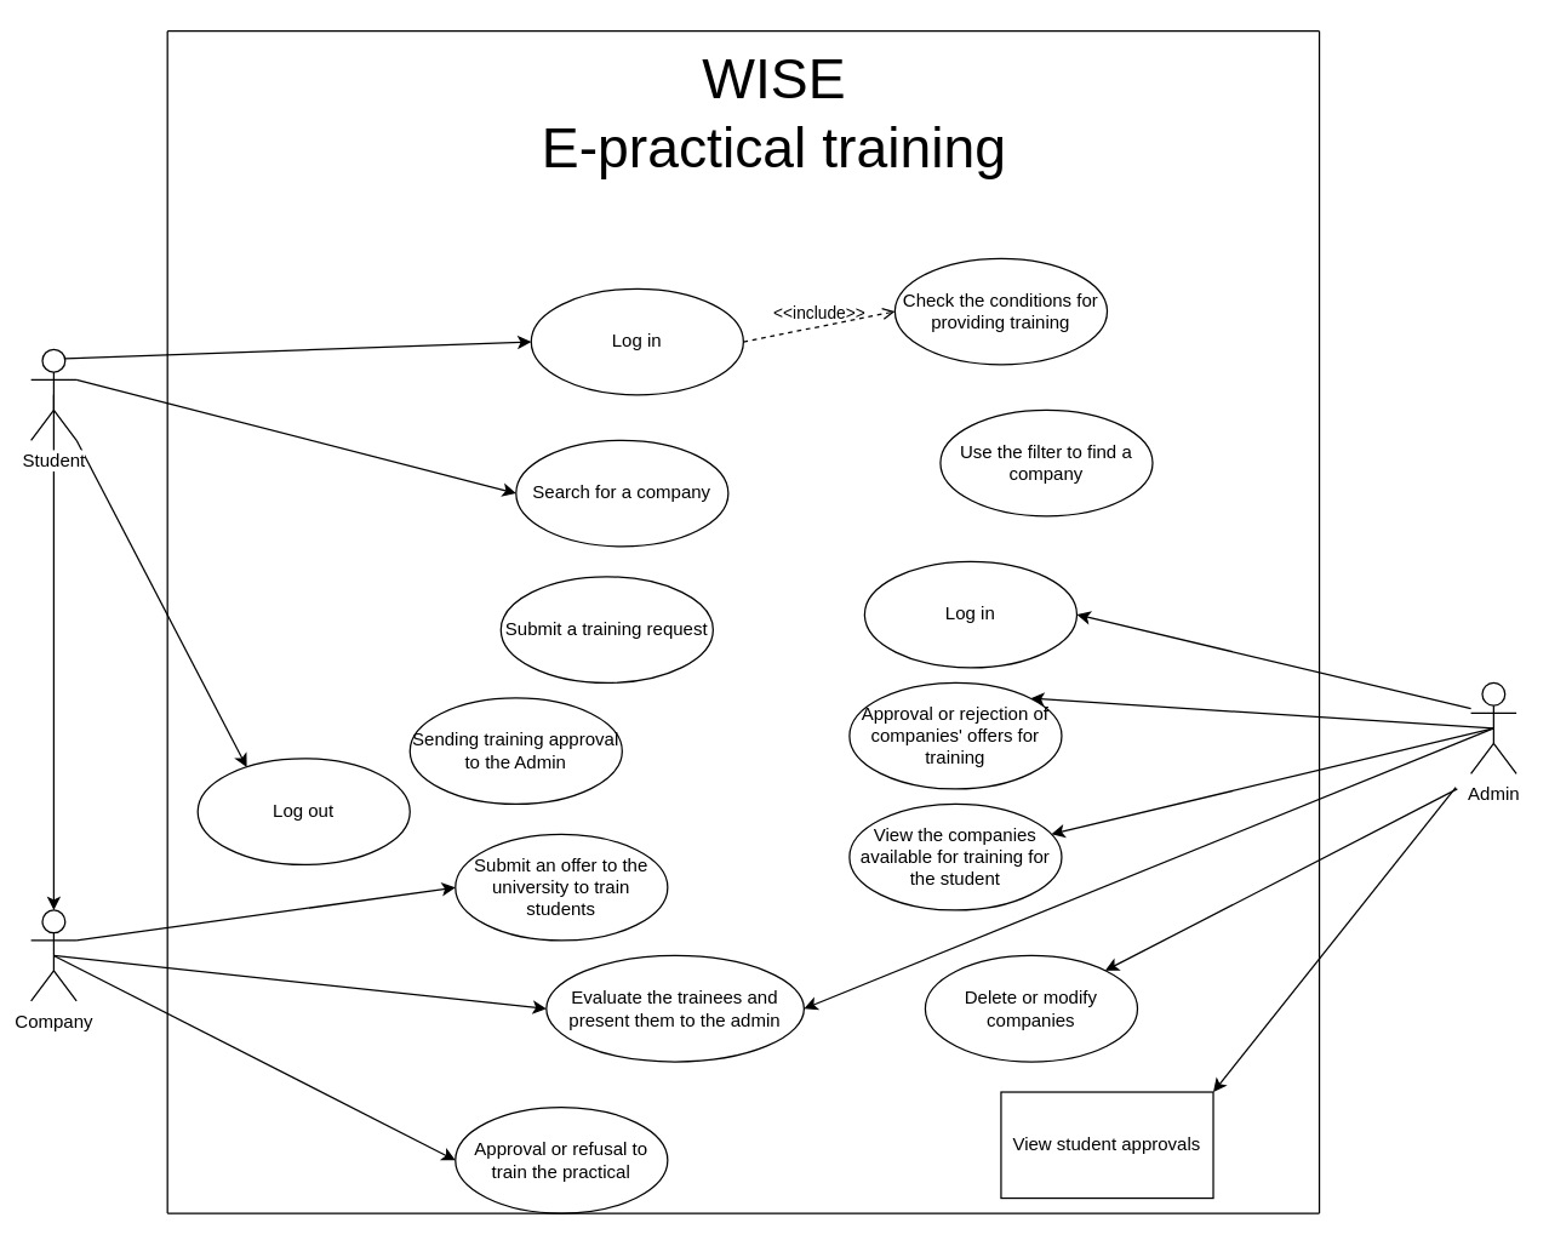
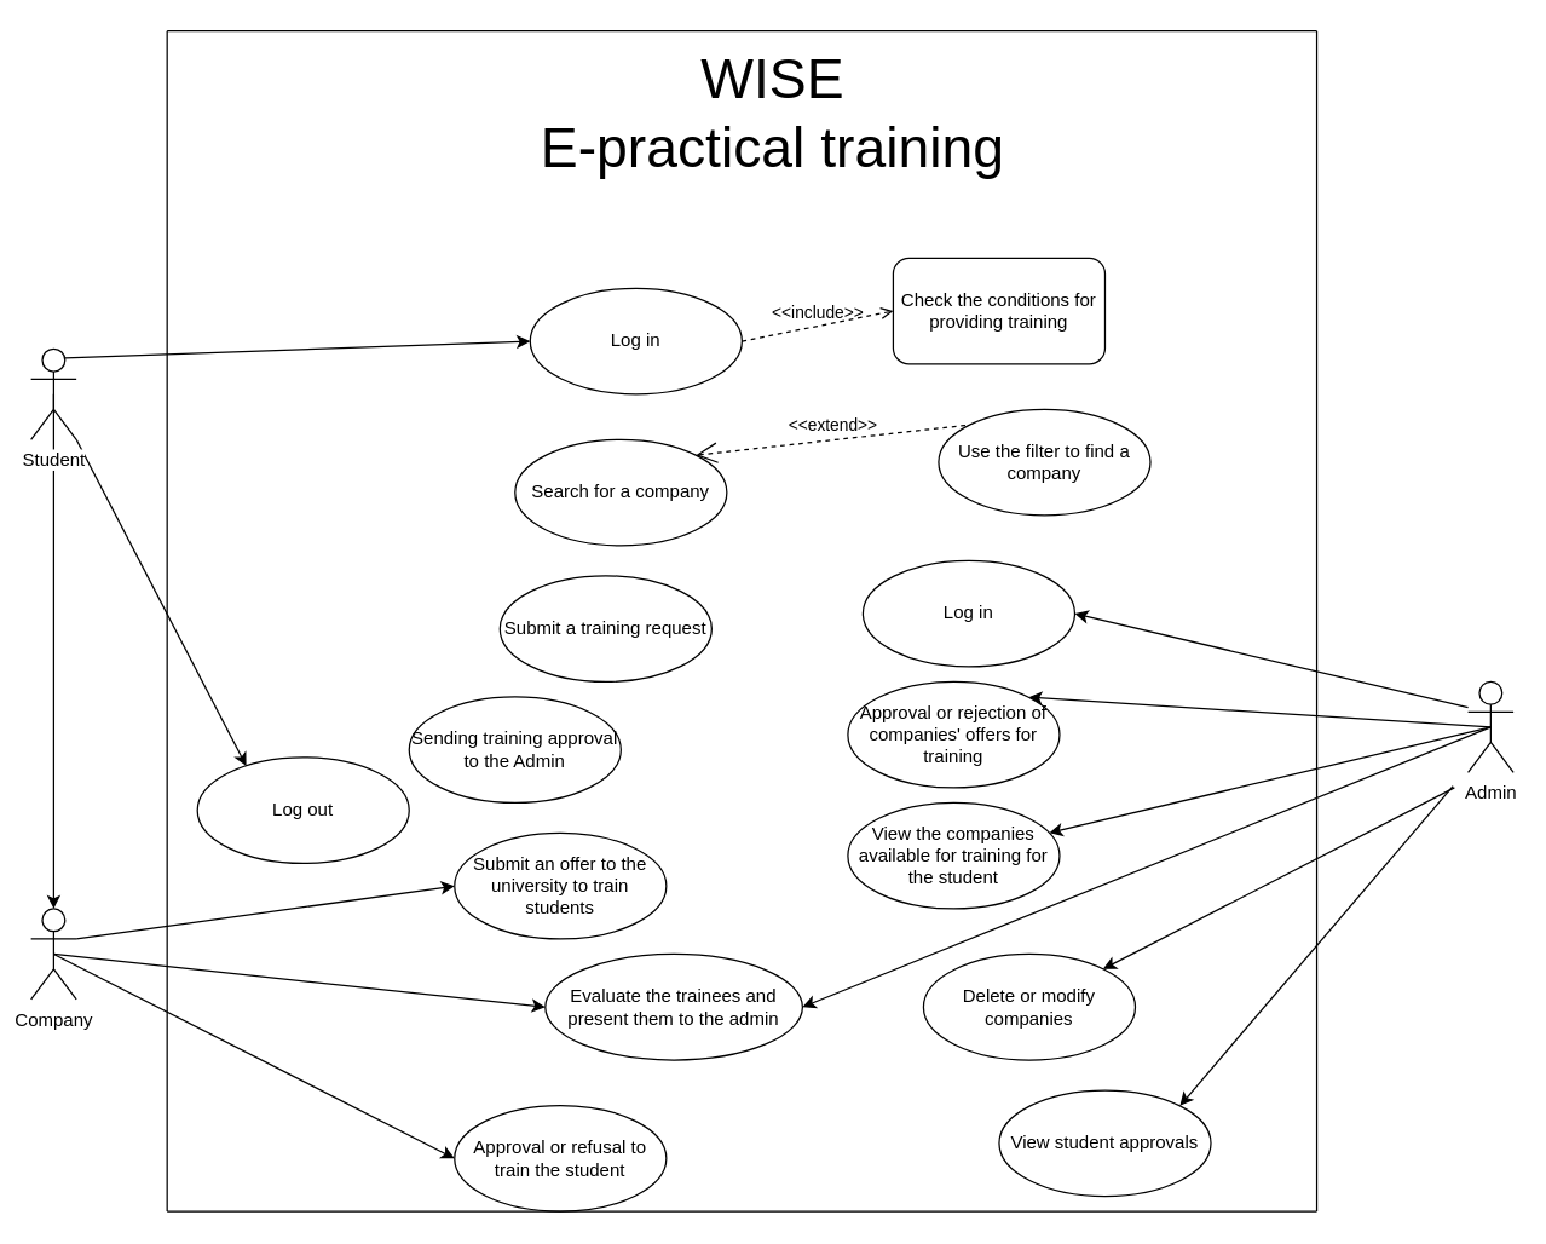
  <mxCell id="0" />
  <mxCell id="1" parent="0" />
  <mxCell id="2" value="&lt;font style=&quot;font-size: 37px&quot;&gt;WISE&lt;br&gt;E-practical training&lt;/font&gt;" style="text;html=1;align=center;verticalAlign=middle;resizable=0;points=[];autosize=1;" parent="1" vertex="1"><mxGeometry x="350" y="50" width="320" height="50" as="geometry" /></mxCell>
  <mxCell id="3" style="edgeStyle=none;rounded=0;orthogonalLoop=1;jettySize=auto;html=1;entryX=1;entryY=0.5;entryDx=0;entryDy=0;" parent="1" target="31" edge="1"><mxGeometry relative="1" as="geometry"><mxPoint x="970" y="467" as="sourcePoint" /></mxGeometry></mxCell>
  <mxCell id="4" style="edgeStyle=none;rounded=0;orthogonalLoop=1;jettySize=auto;html=1;exitX=0.5;exitY=0.5;exitDx=0;exitDy=0;exitPerimeter=0;entryX=1;entryY=0;entryDx=0;entryDy=0;" parent="1" source="9" target="30" edge="1"><mxGeometry relative="1" as="geometry" /></mxCell>
  <mxCell id="5" style="edgeStyle=none;rounded=0;orthogonalLoop=1;jettySize=auto;html=1;exitX=0.5;exitY=0.5;exitDx=0;exitDy=0;exitPerimeter=0;" parent="1" source="9" target="29" edge="1"><mxGeometry relative="1" as="geometry" /></mxCell>
  <mxCell id="6" style="edgeStyle=none;rounded=0;orthogonalLoop=1;jettySize=auto;html=1;" parent="1" target="33" edge="1"><mxGeometry relative="1" as="geometry"><mxPoint x="961" y="520" as="sourcePoint" /></mxGeometry></mxCell>
  <mxCell id="7" style="edgeStyle=none;rounded=0;orthogonalLoop=1;jettySize=auto;html=1;entryX=1;entryY=0;entryDx=0;entryDy=0;" parent="1" target="34" edge="1"><mxGeometry relative="1" as="geometry"><mxPoint x="960" y="519" as="sourcePoint" /></mxGeometry></mxCell>
  <mxCell id="8" style="edgeStyle=none;rounded=0;orthogonalLoop=1;jettySize=auto;html=1;exitX=0.5;exitY=0.5;exitDx=0;exitDy=0;exitPerimeter=0;entryX=1;entryY=0.5;entryDx=0;entryDy=0;" edge="1" parent="1" source="9" target="39"><mxGeometry relative="1" as="geometry" /></mxCell>
  <mxCell id="9" value="Admin" style="shape=umlActor;verticalLabelPosition=bottom;labelBackgroundColor=#ffffff;verticalAlign=top;html=1;outlineConnect=0;perimeterSpacing=9;strokeWidth=1;" parent="1" vertex="1"><mxGeometry x="970" y="450" width="30" height="60" as="geometry" /></mxCell>
  <mxCell id="10" style="edgeStyle=none;rounded=0;orthogonalLoop=1;jettySize=auto;html=1;exitX=1;exitY=0.333;exitDx=0;exitDy=0;exitPerimeter=0;entryX=0;entryY=0.5;entryDx=0;entryDy=0;" parent="1" source="13" target="26" edge="1"><mxGeometry relative="1" as="geometry" /></mxCell>
  <mxCell id="11" style="edgeStyle=none;rounded=0;orthogonalLoop=1;jettySize=auto;html=1;exitX=0.5;exitY=0.5;exitDx=0;exitDy=0;exitPerimeter=0;entryX=0;entryY=0.5;entryDx=0;entryDy=0;" parent="1" source="13" target="25" edge="1"><mxGeometry relative="1" as="geometry" /></mxCell>
  <mxCell id="12" style="rounded=0;orthogonalLoop=1;jettySize=auto;html=1;exitX=0.5;exitY=0.5;exitDx=0;exitDy=0;exitPerimeter=0;entryX=0;entryY=0.5;entryDx=0;entryDy=0;" edge="1" parent="1" source="13" target="39"><mxGeometry relative="1" as="geometry" /></mxCell>
  <mxCell id="13" value="Company" style="shape=umlActor;verticalLabelPosition=bottom;labelBackgroundColor=#ffffff;verticalAlign=top;html=1;outlineConnect=0;" parent="1" vertex="1"><mxGeometry x="20" y="600" width="30" height="60" as="geometry" /></mxCell>
  <mxCell id="14" style="rounded=0;orthogonalLoop=1;jettySize=auto;html=1;exitX=0.75;exitY=0.1;exitDx=0;exitDy=0;exitPerimeter=0;entryX=0;entryY=0.5;entryDx=0;entryDy=0;" parent="1" source="18" target="19" edge="1"><mxGeometry relative="1" as="geometry" /></mxCell>
- <mxCell id="15" style="edgeStyle=none;rounded=0;orthogonalLoop=1;jettySize=auto;html=1;exitX=1;exitY=0.333;exitDx=0;exitDy=0;exitPerimeter=0;entryX=0;entryY=0.5;entryDx=0;entryDy=0;" parent="1" source="18" target="22" edge="1"><mxGeometry relative="1" as="geometry" /></mxCell>
  <mxCell id="16" style="edgeStyle=none;rounded=0;orthogonalLoop=1;jettySize=auto;html=1;exitX=0.5;exitY=0.5;exitDx=0;exitDy=0;exitPerimeter=0;" parent="1" source="18" target="13" edge="1"><mxGeometry relative="1" as="geometry" /></mxCell>
  <mxCell id="17" style="edgeStyle=none;rounded=0;orthogonalLoop=1;jettySize=auto;html=1;entryX=0.231;entryY=0.082;entryDx=0;entryDy=0;entryPerimeter=0;exitX=1;exitY=1;exitDx=0;exitDy=0;exitPerimeter=0;" parent="1" source="18" target="21" edge="1"><mxGeometry relative="1" as="geometry"><mxPoint x="100" y="300" as="sourcePoint" /></mxGeometry></mxCell>
  <mxCell id="18" value="Student" style="shape=umlActor;verticalLabelPosition=bottom;labelBackgroundColor=#ffffff;verticalAlign=top;html=1;outlineConnect=0;" parent="1" vertex="1"><mxGeometry x="20" y="230" width="30" height="60" as="geometry" /></mxCell>
  <mxCell id="19" value="Log in" style="ellipse;whiteSpace=wrap;html=1;strokeWidth=1;" parent="1" vertex="1"><mxGeometry x="350" y="190" width="140" height="70" as="geometry" /></mxCell>
  <mxCell id="20" value="Submit a training request" style="ellipse;whiteSpace=wrap;html=1;strokeWidth=1;" parent="1" vertex="1"><mxGeometry x="330" y="380" width="140" height="70" as="geometry" /></mxCell>
  <mxCell id="21" value="Log out" style="ellipse;whiteSpace=wrap;html=1;strokeWidth=1;" parent="1" vertex="1"><mxGeometry x="130" y="500" width="140" height="70" as="geometry" /></mxCell>
  <mxCell id="22" value="Search for a company" style="ellipse;whiteSpace=wrap;html=1;strokeWidth=1;" parent="1" vertex="1"><mxGeometry x="340" y="290" width="140" height="70" as="geometry" /></mxCell>
  <mxCell id="23" value="Use the filter to find a company" style="ellipse;whiteSpace=wrap;html=1;strokeWidth=1;" parent="1" vertex="1"><mxGeometry x="620" y="270" width="140" height="70" as="geometry" /></mxCell>
- <mxCell id="25" value="Approval or refusal to train the practical" style="ellipse;whiteSpace=wrap;html=1;strokeWidth=1;" parent="1" vertex="1"><mxGeometry x="300" y="730" width="140" height="70" as="geometry" /></mxCell>
+ <mxCell id="24" value="&amp;lt;&amp;lt;extend&amp;gt;&amp;gt;" style="edgeStyle=none;html=1;startArrow=open;endArrow=none;startSize=12;verticalAlign=bottom;dashed=1;labelBackgroundColor=none;exitX=1;exitY=0;exitDx=0;exitDy=0;entryX=0;entryY=0;entryDx=0;entryDy=0;" parent="1" source="22" target="23" edge="1"><mxGeometry width="160" relative="1" as="geometry"><mxPoint x="480" y="370" as="sourcePoint" /><mxPoint x="640" y="370" as="targetPoint" /></mxGeometry></mxCell>
+ <mxCell id="25" value="Approval or refusal to train the student" style="ellipse;whiteSpace=wrap;html=1;strokeWidth=1;" parent="1" vertex="1"><mxGeometry x="300" y="730" width="140" height="70" as="geometry" /></mxCell>
  <mxCell id="26" value="Submit an offer to the university to train students" style="ellipse;whiteSpace=wrap;html=1;strokeWidth=1;" parent="1" vertex="1"><mxGeometry x="300" y="550" width="140" height="70" as="geometry" /></mxCell>
- <mxCell id="27" value="Check the conditions for providing training" style="ellipse;whiteSpace=wrap;html=1;strokeWidth=1;" parent="1" vertex="1"><mxGeometry x="590" y="170" width="140" height="70" as="geometry" /></mxCell>
+ <mxCell id="27" value="Check the conditions for providing training" style="whiteSpace=wrap;html=1;strokeWidth=1;rounded=1;" parent="1" vertex="1"><mxGeometry x="590" y="170" width="140" height="70" as="geometry" /></mxCell>
  <mxCell id="28" value="&amp;lt;&amp;lt;include&amp;gt;&amp;gt;" style="edgeStyle=none;html=1;endArrow=open;verticalAlign=bottom;dashed=1;labelBackgroundColor=none;exitX=1;exitY=0.5;exitDx=0;exitDy=0;entryX=0;entryY=0.5;entryDx=0;entryDy=0;" parent="1" source="19" target="27" edge="1"><mxGeometry width="160" relative="1" as="geometry"><mxPoint x="550" y="400" as="sourcePoint" /><mxPoint x="710" y="400" as="targetPoint" /></mxGeometry></mxCell>
  <mxCell id="29" value="View the companies available for training for the student" style="ellipse;whiteSpace=wrap;html=1;strokeWidth=1;" parent="1" vertex="1"><mxGeometry x="560" y="530" width="140" height="70" as="geometry" /></mxCell>
  <mxCell id="30" value="Approval or rejection of companies' offers for training" style="ellipse;whiteSpace=wrap;html=1;strokeWidth=1;" parent="1" vertex="1"><mxGeometry x="560" y="450" width="140" height="70" as="geometry" /></mxCell>
  <mxCell id="31" value="Log in" style="ellipse;whiteSpace=wrap;html=1;strokeWidth=1;" parent="1" vertex="1"><mxGeometry x="570" y="370" width="140" height="70" as="geometry" /></mxCell>
  <mxCell id="32" value="Sending training approval to the Admin" style="ellipse;whiteSpace=wrap;html=1;strokeWidth=1;" parent="1" vertex="1"><mxGeometry x="270" y="460" width="140" height="70" as="geometry" /></mxCell>
  <mxCell id="33" value="Delete or modify companies" style="ellipse;whiteSpace=wrap;html=1;strokeWidth=1;" parent="1" vertex="1"><mxGeometry x="610" y="630" width="140" height="70" as="geometry" /></mxCell>
- <mxCell id="34" value="View student approvals" style="whiteSpace=wrap;html=1;strokeWidth=1;rounded=0;" parent="1" vertex="1"><mxGeometry x="660" y="720" width="140" height="70" as="geometry" /></mxCell>
+ <mxCell id="34" value="View student approvals" style="ellipse;whiteSpace=wrap;html=1;strokeWidth=1;" parent="1" vertex="1"><mxGeometry x="660" y="720" width="140" height="70" as="geometry" /></mxCell>
  <mxCell id="35" value="" style="endArrow=none;html=1;" parent="1" edge="1"><mxGeometry width="50" height="50" relative="1" as="geometry"><mxPoint x="110" y="20" as="sourcePoint" /><mxPoint x="870" y="20" as="targetPoint" /></mxGeometry></mxCell>
  <mxCell id="36" value="" style="endArrow=none;html=1;" parent="1" edge="1"><mxGeometry width="50" height="50" relative="1" as="geometry"><mxPoint x="110" y="800" as="sourcePoint" /><mxPoint x="110" y="20" as="targetPoint" /></mxGeometry></mxCell>
  <mxCell id="37" value="" style="endArrow=none;html=1;" parent="1" edge="1"><mxGeometry width="50" height="50" relative="1" as="geometry"><mxPoint x="110" y="800" as="sourcePoint" /><mxPoint x="870" y="800" as="targetPoint" /></mxGeometry></mxCell>
  <mxCell id="38" value="" style="endArrow=none;html=1;" parent="1" edge="1"><mxGeometry width="50" height="50" relative="1" as="geometry"><mxPoint x="870" y="20" as="sourcePoint" /><mxPoint x="870" y="800" as="targetPoint" /></mxGeometry></mxCell>
  <mxCell id="39" value="Evaluate the trainees and present them to the admin" style="ellipse;whiteSpace=wrap;html=1;" vertex="1" parent="1"><mxGeometry x="360" y="630" width="170" height="70" as="geometry" /></mxCell>
